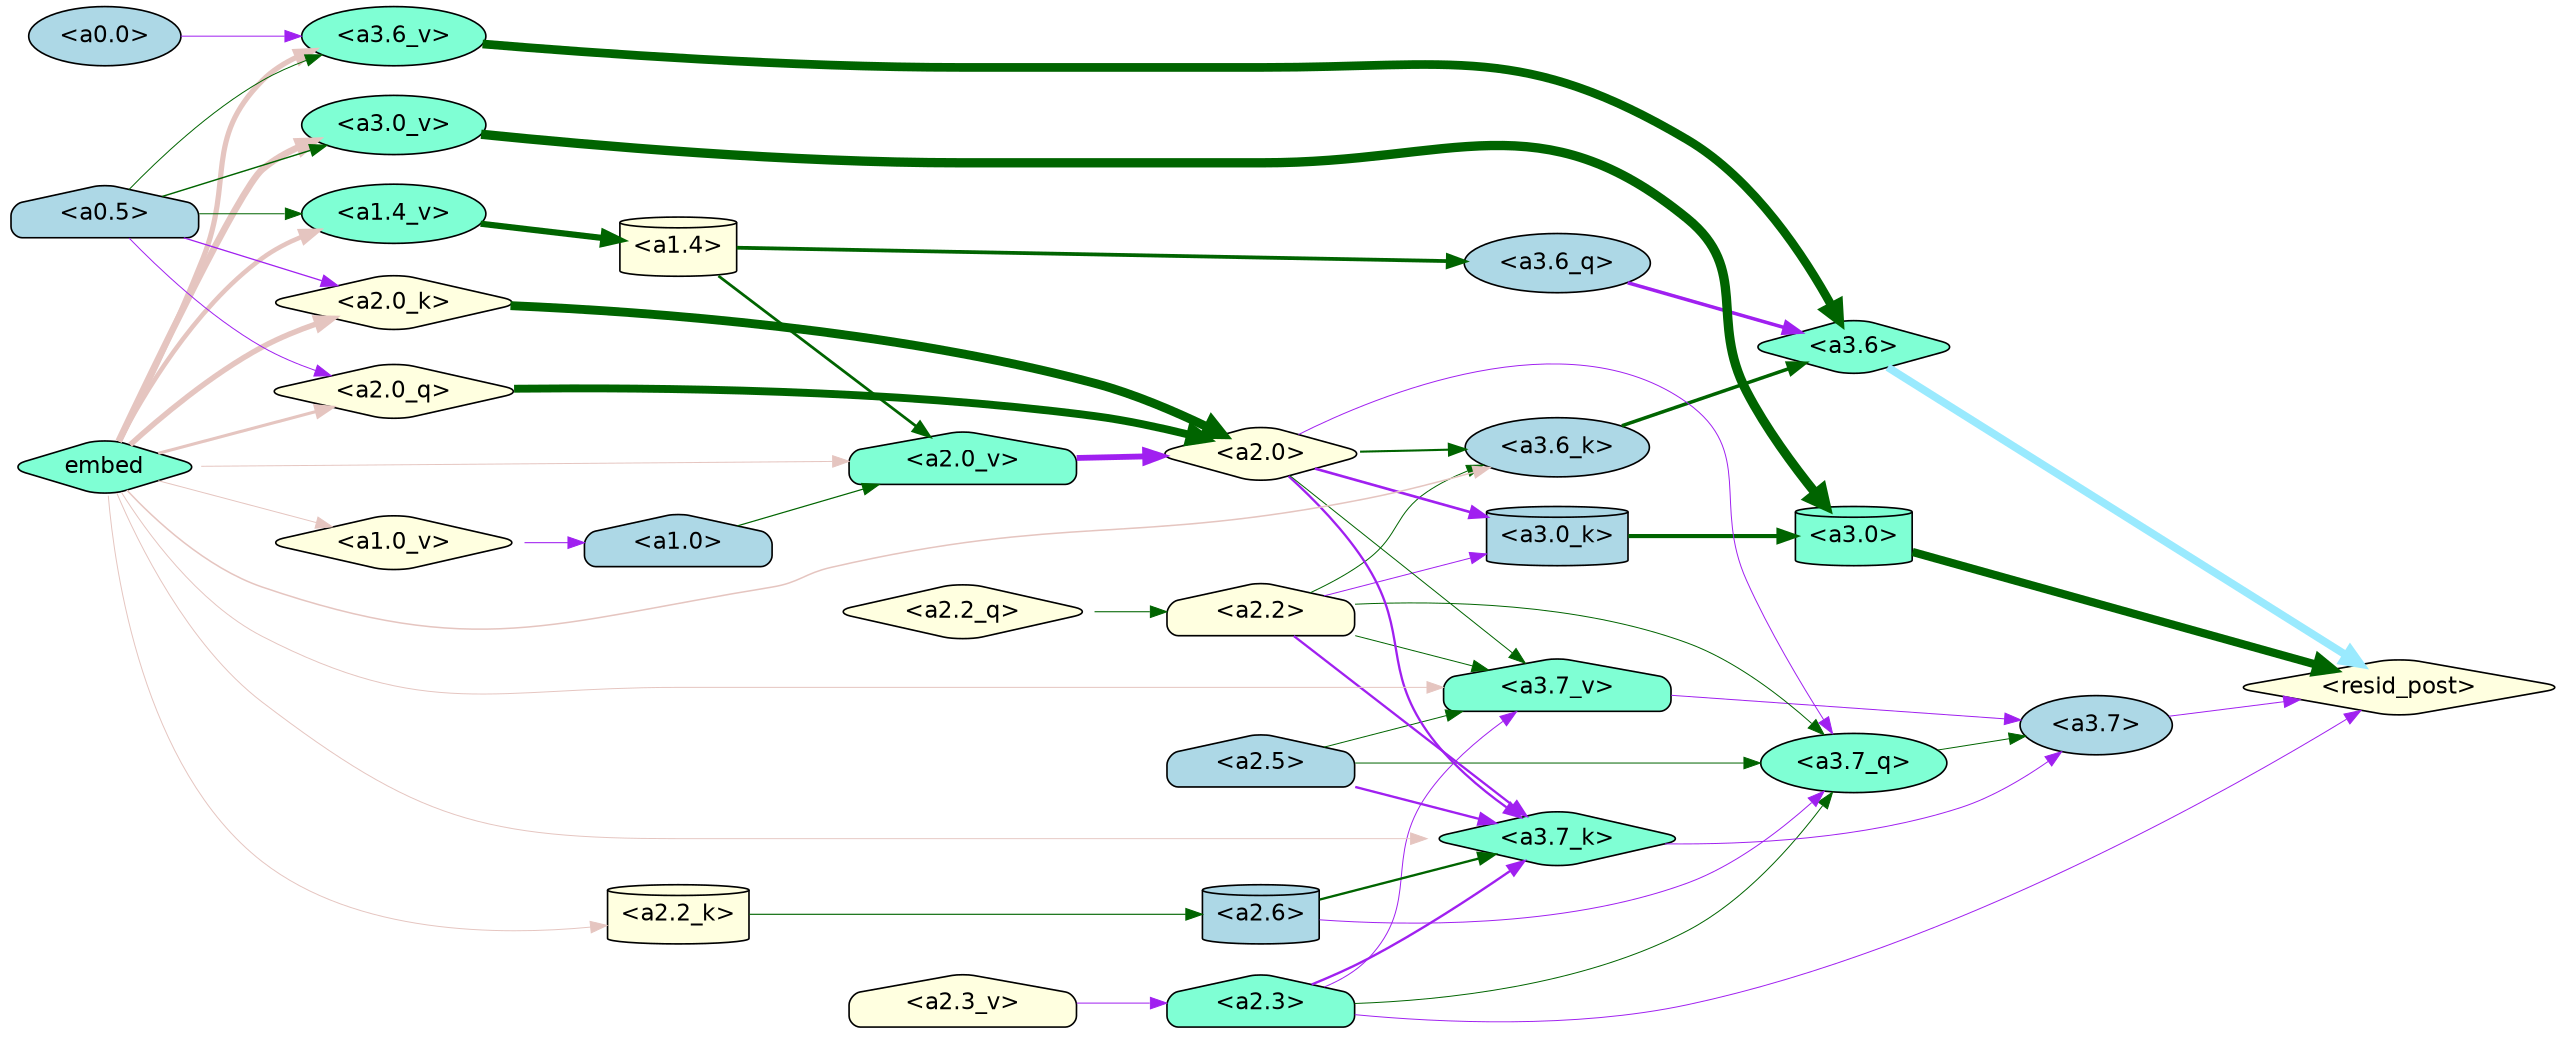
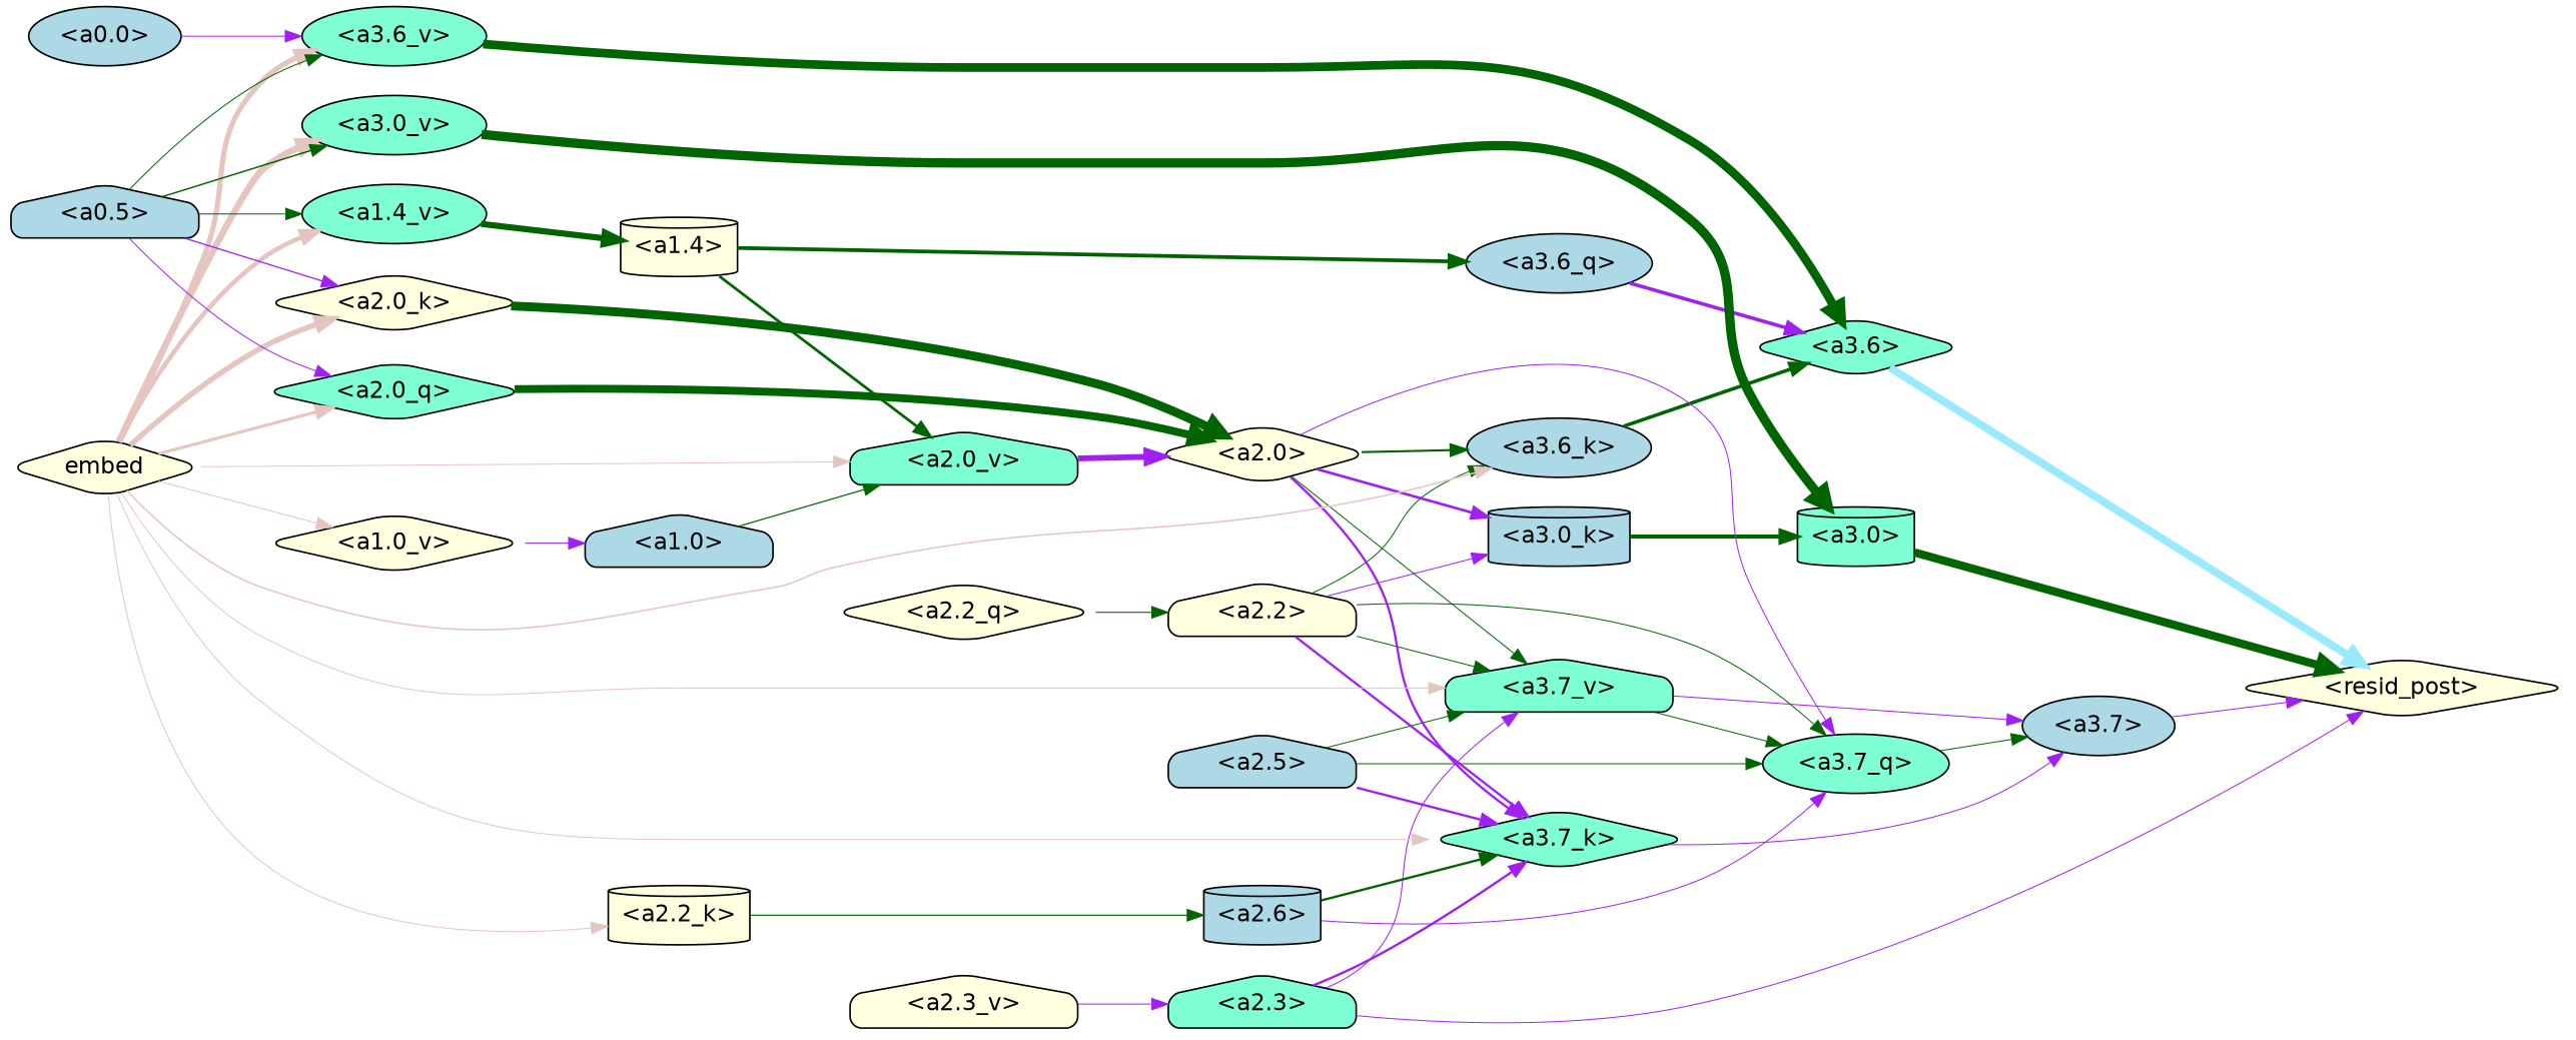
  strict digraph {
    fontname="DejaVu Sans"
    rankdir=LR
    splines=true
    node [color=black fillcolor=aquamarine fontname="DejaVu Sans" shape=diamond style="filled, rounded"]
    edge [color=darkgreen fontname="DejaVu Sans" penwidth=0.6]
    "<a3.7>" [fillcolor=lightblue shape=ellipse]
    "<resid_post>" [fillcolor=lightyellow]
    "<a3.6>"
    "<a3.0>" [shape=cylinder]
    "<a2.3>" [shape=house]
    "<a3.7_q>" [shape=ellipse]
    "<a3.7_k>"
    "<a3.7_v>" [shape=house]
    "<a3.6_q>" [fillcolor=lightblue shape=ellipse]
    "<a3.6_k>" [fillcolor=lightblue shape=ellipse]
    "<a3.0_k>" [fillcolor=lightblue shape=cylinder]
    "<a3.6_v>" [shape=ellipse]
    "<a3.0_v>" [shape=ellipse]
    "<a2.6>" [fillcolor=lightblue shape=cylinder]
    "<a2.5>" [fillcolor=lightblue shape=house]
    "<a2.2>" [fillcolor=lightyellow shape=house]
    "<a2.0>" [fillcolor=lightyellow]
    "<a1.4>" [fillcolor=lightyellow shape=cylinder]
    "<a2.0_v>" [shape=house]
-   embed
-   "<a2.0_q>" [fillcolor=lightyellow]
+   embed [fillcolor=lightyellow]
+   "<a2.0_q>"
    "<a2.2_k>" [fillcolor=lightyellow shape=cylinder]
    "<a2.0_k>" [fillcolor=lightyellow]
    "<a1.4_v>" [shape=ellipse]
    "<a1.0_v>" [fillcolor=lightyellow]
    "<a1.0>" [fillcolor=lightblue shape=house]
    "<a0.5>" [fillcolor=lightblue shape=house]
    "<a0.0>" [fillcolor=lightblue shape=ellipse]
    "<a2.2_q>" [fillcolor=lightyellow]
    "<a2.3_v>" [fillcolor=lightyellow shape=house]
    "<a3.7>" -> "<resid_post>" [color=purple]
    "<a3.6>" -> "<resid_post>" [color="#9aeafe" penwidth=4.749041676521301]
    "<a3.0>" -> "<resid_post>" [penwidth=5.004215121269226]
    "<a2.3>" -> "<resid_post>" [color=purple]
-   "<a2.3>" -> "<a3.7_q>"
+   "<a3.7_v>" -> "<a3.7_q>"
    "<a2.3>" -> "<a3.7_k>" [color=purple penwidth=1.4391854107379913]
    "<a2.3>" -> "<a3.7_v>" [color=purple]
    "<a3.7_q>" -> "<a3.7>"
    "<a3.7_k>" -> "<a3.7>" [color=purple]
    "<a3.7_v>" -> "<a3.7>" [color=purple]
    "<a3.6_q>" -> "<a3.6>" [color=purple penwidth=2.160832464694977]
    "<a3.6_k>" -> "<a3.6>" [penwidth=2.13908451795578]
    "<a3.0_k>" -> "<a3.0>" [penwidth=2.520303964614868]
    "<a3.6_v>" -> "<a3.6>" [penwidth=5.297133803367615]
    "<a3.0_v>" -> "<a3.0>" [penwidth=5.680712580680847]
    "<a2.6>" -> "<a3.7_q>" [color=purple]
    "<a2.6>" -> "<a3.7_k>" [penwidth=1.4180794060230255]
    "<a2.5>" -> "<a3.7_q>"
    "<a2.5>" -> "<a3.7_k>" [color=purple penwidth=1.4281435310840607]
    "<a2.5>" -> "<a3.7_v>"
    "<a2.2>" -> "<a3.7_q>"
    "<a2.2>" -> "<a3.7_k>" [color=purple penwidth=1.3982512056827545]
    "<a2.2>" -> "<a3.7_v>"
    "<a2.2>" -> "<a3.6_k>"
    "<a2.2>" -> "<a3.0_k>" [color=purple]
    "<a2.0>" -> "<a3.7_q>" [color=purple]
    "<a2.0>" -> "<a3.7_k>" [color=purple penwidth=1.404832512140274]
    "<a2.0>" -> "<a3.7_v>"
    "<a2.0>" -> "<a3.6_k>" [penwidth=1.2708758115768433]
    "<a2.0>" -> "<a3.0_k>" [color=purple penwidth=1.6207245588302612]
    "<a1.4>" -> "<a3.6_q>" [penwidth=2.289449453353882]
    "<a1.4>" -> "<a2.0_v>" [penwidth=1.676277220249176]
    "<a2.0_v>" -> "<a2.0>" [color=purple penwidth=3.56003999710083]
    embed -> "<a3.7_k>" [color="#e5c5c0"]
    embed -> "<a3.7_v>" [color="#e5c5c0"]
    embed -> "<a3.6_k>" [color="#e5c5c0" penwidth=0.9291638135910034]
    embed -> "<a3.6_v>" [color="#e5c5c0" penwidth=3.1808209121227264]
    embed -> "<a3.0_v>" [color="#e5c5c0" penwidth=4.036660343408585]
    embed -> "<a2.0_v>" [color="#e5c5c0"]
    embed -> "<a2.0_q>" [color="#e5c5c0" penwidth=1.8821641206741333]
    embed -> "<a2.2_k>" [color="#e5c5c0"]
    embed -> "<a2.0_k>" [color="#e5c5c0" penwidth=3.3375256061553955]
    embed -> "<a1.4_v>" [color="#e5c5c0" penwidth=2.7935529947280884]
    embed -> "<a1.0_v>" [color="#e5c5c0"]
    "<a2.0_q>" -> "<a2.0>" [penwidth=4.795779317617416]
    "<a2.2_k>" -> "<a2.6>" [penwidth=0.7060726433992386]
    "<a2.0_k>" -> "<a2.0>" [penwidth=5.401692286133766]
    "<a1.4_v>" -> "<a1.4>" [penwidth=3.7673035860061646]
    "<a1.0_v>" -> "<a1.0>" [color=purple penwidth=0.6493047475814819]
    "<a1.0>" -> "<a2.0_v>" [penwidth=0.7355214953422546]
    "<a0.5>" -> "<a3.6_v>"
    "<a0.5>" -> "<a3.0_v>" [penwidth=0.8798569142818451]
    "<a0.5>" -> "<a2.0_q>" [color=purple]
    "<a0.5>" -> "<a2.0_k>" [color=purple penwidth=0.7782440185546875]
    "<a0.5>" -> "<a1.4_v>"
    "<a0.0>" -> "<a3.6_v>" [color=purple]
    "<a2.2_q>" -> "<a2.2>" [penwidth=0.6392357051372528]
    "<a2.3_v>" -> "<a2.3>" [color=purple]
  }
